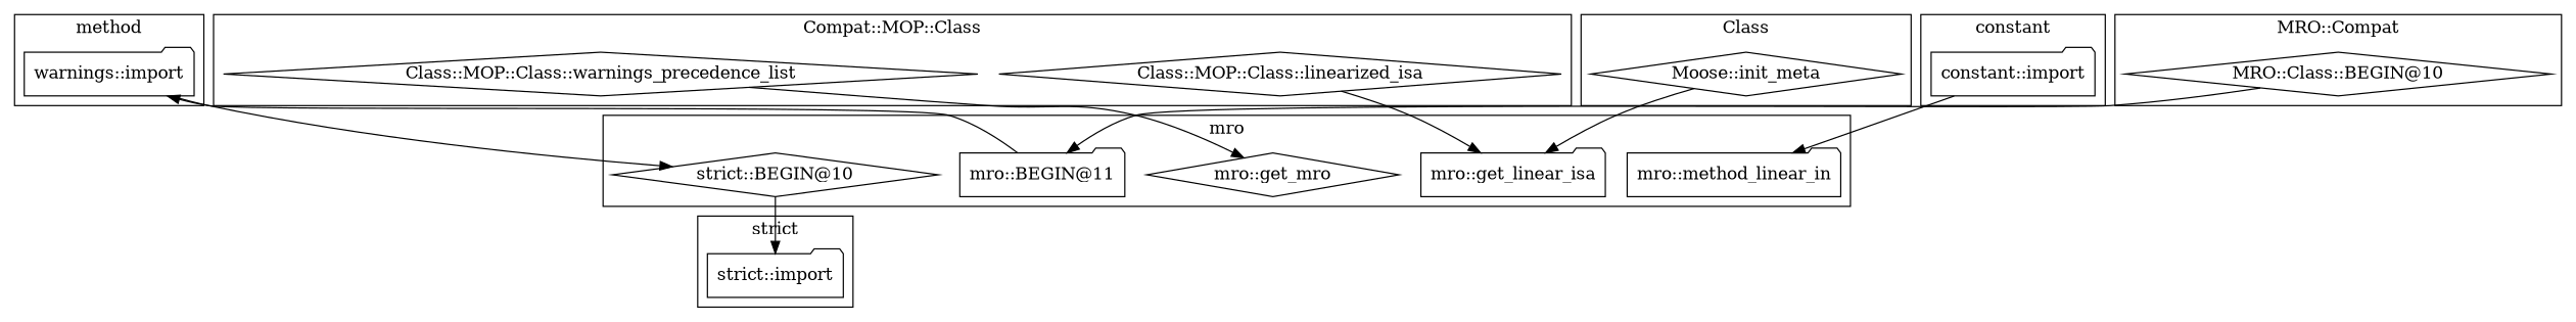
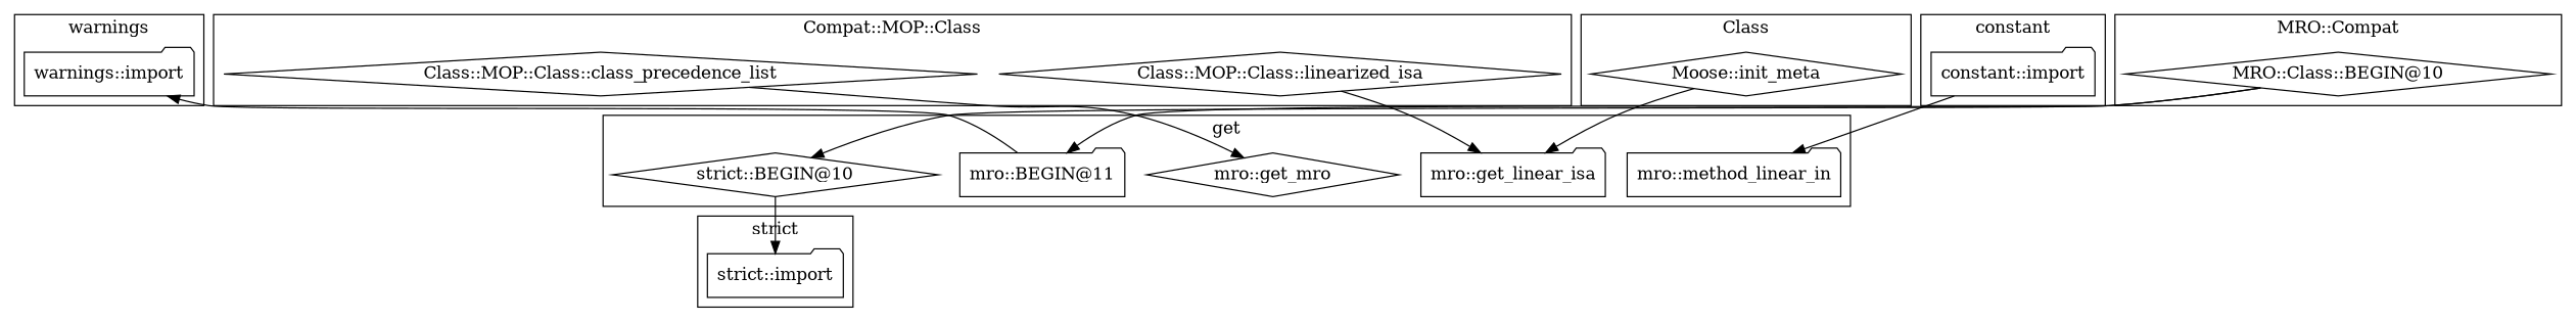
  digraph {
    node [shape=folder]
    "strict::import"
    "warnings::import"
    "Class::MOP::Class::linearized_isa" [shape=diamond]
-   "Class::MOP::Class::class_precedence_list" [shape=diamond label="Class::MOP::Class::warnings_precedence_list"]
+   "Class::MOP::Class::class_precedence_list" [shape=diamond]
    "Moose::init_meta" [shape=diamond]
    "constant::import"
    "mro::get_linear_isa"
    n8 [label="strict::BEGIN@10" shape=diamond]
    n9 [label="mro::method_linear_in"]
    "mro::get_mro" [shape=diamond]
    "mro::BEGIN@11"
    n12 [label="MRO::Class::BEGIN@10" shape=diamond]
    subgraph cluster_1 {
      label="strict"
      "strict::import"
    }
    subgraph cluster_2 {
-     label=method
+     label=warnings
      "warnings::import"
    }
    subgraph cluster_3 {
      label="Compat::MOP::Class"
      "Class::MOP::Class::linearized_isa"
      "Class::MOP::Class::class_precedence_list"
    }
    subgraph cluster_4 {
      label=Class
      "Moose::init_meta"
    }
    subgraph cluster_5 {
      label=constant
      "constant::import"
    }
    subgraph cluster_6 {
-     label=mro
+     label=get
      "mro::get_linear_isa"
      n8
      n9
      "mro::get_mro"
      "mro::BEGIN@11"
    }
    subgraph cluster_7 {
      label="MRO::Compat"
      n12
    }
    "Class::MOP::Class::linearized_isa" -> "mro::get_linear_isa"
    "Class::MOP::Class::class_precedence_list" -> "mro::get_mro"
    "Moose::init_meta" -> "mro::get_linear_isa"
    "constant::import" -> n9
    n8 -> "strict::import"
    "mro::BEGIN@11" -> "warnings::import"
-   "warnings::import" -> n8
+   n12 -> n8
    n12 -> "mro::BEGIN@11"
  }
